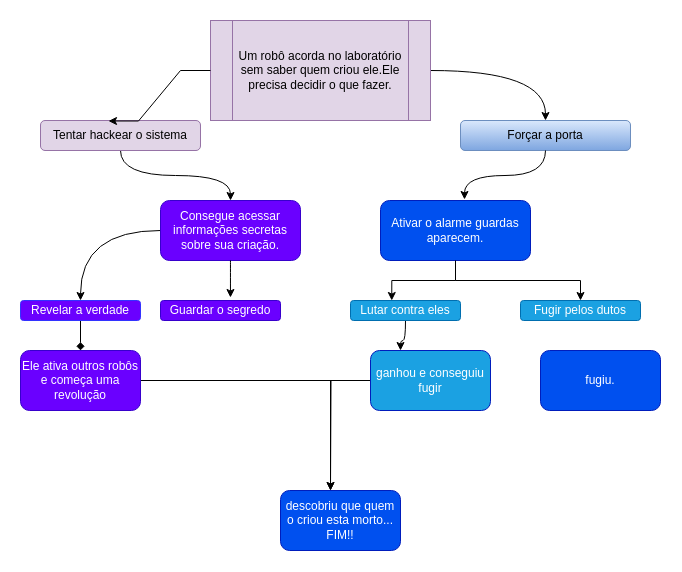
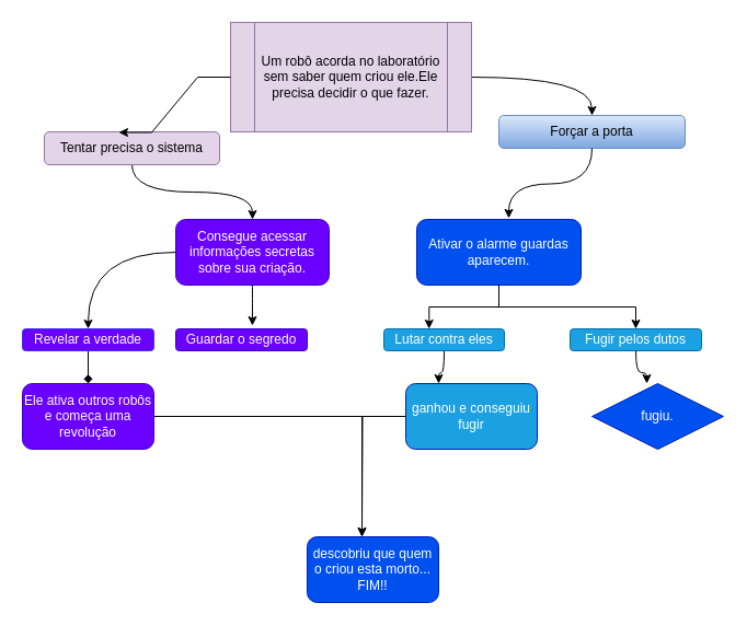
  <mxCell id="0" />
  <mxCell id="1" parent="0" />
  <mxCell id="2" style="edgeStyle=orthogonalEdgeStyle;rounded=0;orthogonalLoop=1;jettySize=auto;html=1;exitX=0.5;exitY=1;exitDx=0;exitDy=0;" parent="1" edge="1"><mxGeometry relative="1" as="geometry"><mxPoint x="150" y="440" as="sourcePoint" /><mxPoint x="150" y="440" as="targetPoint" /></mxGeometry></mxCell>
- <mxCell id="3" value="Forçar a porta" style="rounded=1;whiteSpace=wrap;html=1;fillColor=#dae8fc;gradientColor=#7ea6e0;strokeColor=#6c8ebf;" parent="1" vertex="1"><mxGeometry x="460" y="120" width="170" height="30" as="geometry" /></mxCell>
+ <mxCell id="3" value="Forçar a porta" style="rounded=1;whiteSpace=wrap;html=1;fillColor=#dae8fc;gradientColor=#7ea6e0;strokeColor=#6c8ebf;" parent="1" vertex="1"><mxGeometry x="455" y="105" width="170" height="30" as="geometry" /></mxCell>
  <mxCell id="4" style="edgeStyle=orthogonalEdgeStyle;rounded=0;orthogonalLoop=1;jettySize=auto;html=1;entryX=0.5;entryY=0;entryDx=0;entryDy=0;elbow=vertical;curved=1;" parent="1" source="5" target="3" edge="1"><mxGeometry relative="1" as="geometry" /></mxCell>
  <mxCell id="5" value="Um robô acorda no laboratório sem saber quem criou ele.Ele precisa decidir o que fazer." style="shape=process;whiteSpace=wrap;html=1;backgroundOutline=1;fillColor=#e1d5e7;strokeColor=#9673a6;" parent="1" vertex="1"><mxGeometry x="210" y="20" width="220" height="100" as="geometry" /></mxCell>
  <mxCell id="6" style="edgeStyle=orthogonalEdgeStyle;rounded=0;orthogonalLoop=1;jettySize=auto;html=1;entryX=0.5;entryY=0;entryDx=0;entryDy=0;curved=1;" parent="1" source="7" target="10" edge="1"><mxGeometry relative="1" as="geometry" /></mxCell>
- <mxCell id="7" value="Tentar hackear o sistema" style="rounded=1;whiteSpace=wrap;html=1;fillColor=#e1d5e7;strokeColor=#9673a6;" parent="1" vertex="1"><mxGeometry x="40" y="120" width="160" height="30" as="geometry" /></mxCell>
+ <mxCell id="7" value="Tentar precisa o sistema" style="rounded=1;whiteSpace=wrap;html=1;fillColor=#e1d5e7;strokeColor=#9673a6;" parent="1" vertex="1"><mxGeometry x="40" y="120" width="160" height="30" as="geometry" /></mxCell>
  <mxCell id="8" style="edgeStyle=entityRelationEdgeStyle;rounded=0;orthogonalLoop=1;jettySize=auto;html=1;entryX=0.425;entryY=0.017;entryDx=0;entryDy=0;entryPerimeter=0;" parent="1" source="5" target="7" edge="1"><mxGeometry relative="1" as="geometry" /></mxCell>
  <mxCell id="9" style="edgeStyle=orthogonalEdgeStyle;rounded=0;orthogonalLoop=1;jettySize=auto;html=1;entryX=0.5;entryY=0;entryDx=0;entryDy=0;curved=1;" parent="1" source="10" target="18" edge="1"><mxGeometry relative="1" as="geometry" /></mxCell>
  <mxCell id="10" value="Consegue acessar informações secretas sobre sua criação." style="rounded=1;whiteSpace=wrap;html=1;fillColor=#6a00ff;fontColor=#ffffff;strokeColor=#3700CC;" parent="1" vertex="1"><mxGeometry x="160" y="200" width="140" height="60" as="geometry" /></mxCell>
  <mxCell id="11" style="edgeStyle=orthogonalEdgeStyle;rounded=0;orthogonalLoop=1;jettySize=auto;html=1;entryX=0.5;entryY=0;entryDx=0;entryDy=0;" parent="1" source="12" target="19" edge="1"><mxGeometry relative="1" as="geometry" /></mxCell>
  <mxCell id="12" value="Ativar o alarme guardas aparecem." style="rounded=1;whiteSpace=wrap;html=1;fillColor=#0050ef;fontColor=#ffffff;strokeColor=#001DBC;" parent="1" vertex="1"><mxGeometry x="380" y="200" width="150" height="60" as="geometry" /></mxCell>
  <mxCell id="13" style="edgeStyle=orthogonalEdgeStyle;rounded=0;orthogonalLoop=1;jettySize=auto;html=1;entryX=0.56;entryY=-0.017;entryDx=0;entryDy=0;entryPerimeter=0;curved=1;" parent="1" source="3" target="12" edge="1"><mxGeometry relative="1" as="geometry" /></mxCell>
  <mxCell id="14" style="edgeStyle=orthogonalEdgeStyle;rounded=0;orthogonalLoop=1;jettySize=auto;html=1;entryX=0.25;entryY=0;entryDx=0;entryDy=0;curved=1;" parent="1" source="15" target="25" edge="1"><mxGeometry relative="1" as="geometry" /></mxCell>
  <mxCell id="15" value="Lutar contra eles" style="rounded=1;whiteSpace=wrap;html=1;fillColor=#1ba1e2;fontColor=#ffffff;strokeColor=#006EAF;" parent="1" vertex="1"><mxGeometry x="350" y="300" width="110" height="20" as="geometry" /></mxCell>
  <mxCell id="16" style="edgeStyle=orthogonalEdgeStyle;rounded=0;orthogonalLoop=1;jettySize=auto;html=1;entryX=0.375;entryY=0;entryDx=0;entryDy=0;entryPerimeter=0;" parent="1" source="12" target="15" edge="1"><mxGeometry relative="1" as="geometry" /></mxCell>
  <mxCell id="17" style="edgeStyle=orthogonalEdgeStyle;rounded=0;orthogonalLoop=1;jettySize=auto;html=1;entryX=0.5;entryY=0;entryDx=0;entryDy=0;endArrow=diamond;" parent="1" source="18" target="23" edge="1"><mxGeometry relative="1" as="geometry" /></mxCell>
  <mxCell id="18" value="Revelar a verdade" style="rounded=1;whiteSpace=wrap;html=1;fillColor=#6a00ff;fontColor=#ffffff;strokeColor=#3333FF;" parent="1" vertex="1"><mxGeometry x="20" y="300" width="120" height="20" as="geometry" /></mxCell>
  <mxCell id="19" value="Fugir pelos dutos" style="rounded=1;whiteSpace=wrap;html=1;fillColor=#1ba1e2;fontColor=#ffffff;strokeColor=#006EAF;" parent="1" vertex="1"><mxGeometry x="520" y="300" width="120" height="20" as="geometry" /></mxCell>
  <mxCell id="20" value="Guardar o segredo" style="rounded=1;whiteSpace=wrap;html=1;fillColor=#6a00ff;fontColor=#ffffff;strokeColor=#3700CC;" parent="1" vertex="1"><mxGeometry x="160" y="300" width="120" height="20" as="geometry" /></mxCell>
  <mxCell id="21" style="edgeStyle=orthogonalEdgeStyle;rounded=0;orthogonalLoop=1;jettySize=auto;html=1;entryX=0.583;entryY=-0.15;entryDx=0;entryDy=0;entryPerimeter=0;curved=1;" parent="1" source="10" target="20" edge="1"><mxGeometry relative="1" as="geometry" /></mxCell>
  <mxCell id="22" style="edgeStyle=orthogonalEdgeStyle;rounded=0;orthogonalLoop=1;jettySize=auto;html=1;" edge="1" parent="1" source="23"><mxGeometry relative="1" as="geometry"><mxPoint x="330" y="490" as="targetPoint" /></mxGeometry></mxCell>
  <mxCell id="23" value="Ele ativa outros robôs e começa uma revolução" style="rounded=1;whiteSpace=wrap;html=1;fillColor=#6a00ff;fontColor=#ffffff;strokeColor=#3700CC;" parent="1" vertex="1"><mxGeometry x="20" y="350" width="120" height="60" as="geometry" /></mxCell>
  <mxCell id="24" style="edgeStyle=orthogonalEdgeStyle;rounded=0;orthogonalLoop=1;jettySize=auto;html=1;" edge="1" parent="1" source="25"><mxGeometry relative="1" as="geometry"><mxPoint x="330" y="490" as="targetPoint" /><Array as="points"><mxPoint x="330" y="380" /></Array></mxGeometry></mxCell>
  <mxCell id="25" value="ganhou e conseguiu fugir" style="rounded=1;whiteSpace=wrap;html=1;fillColor=#1ba1e2;fontColor=#ffffff;strokeColor=#001DBC;" parent="1" vertex="1"><mxGeometry x="370" y="350" width="120" height="60" as="geometry" /></mxCell>
- <mxCell id="26" value="fugiu." style="rounded=1;whiteSpace=wrap;html=1;fillColor=#0050ef;fontColor=#ffffff;strokeColor=#001DBC;" parent="1" vertex="1"><mxGeometry x="540" y="350" width="120" height="60" as="geometry" /></mxCell>
+ <mxCell id="26" value="fugiu." style="rhombus;whiteSpace=wrap;html=1;fillColor=#0050ef;fontColor=#ffffff;strokeColor=#001DBC;" parent="1" vertex="1"><mxGeometry x="540" y="350" width="120" height="60" as="geometry" /></mxCell>
+ <mxCell id="27" style="edgeStyle=orthogonalEdgeStyle;rounded=0;orthogonalLoop=1;jettySize=auto;html=1;entryX=0.417;entryY=0;entryDx=0;entryDy=0;entryPerimeter=0;curved=1;" parent="1" source="19" target="26" edge="1"><mxGeometry relative="1" as="geometry" /></mxCell>
  <mxCell id="28" value="descobriu que quem o criou esta morto...&lt;br&gt;FIM!!" style="rounded=1;whiteSpace=wrap;html=1;fillColor=#0050ef;fontColor=#ffffff;strokeColor=#001DBC;" vertex="1" parent="1"><mxGeometry x="280" y="490" width="120" height="60" as="geometry" /></mxCell>
